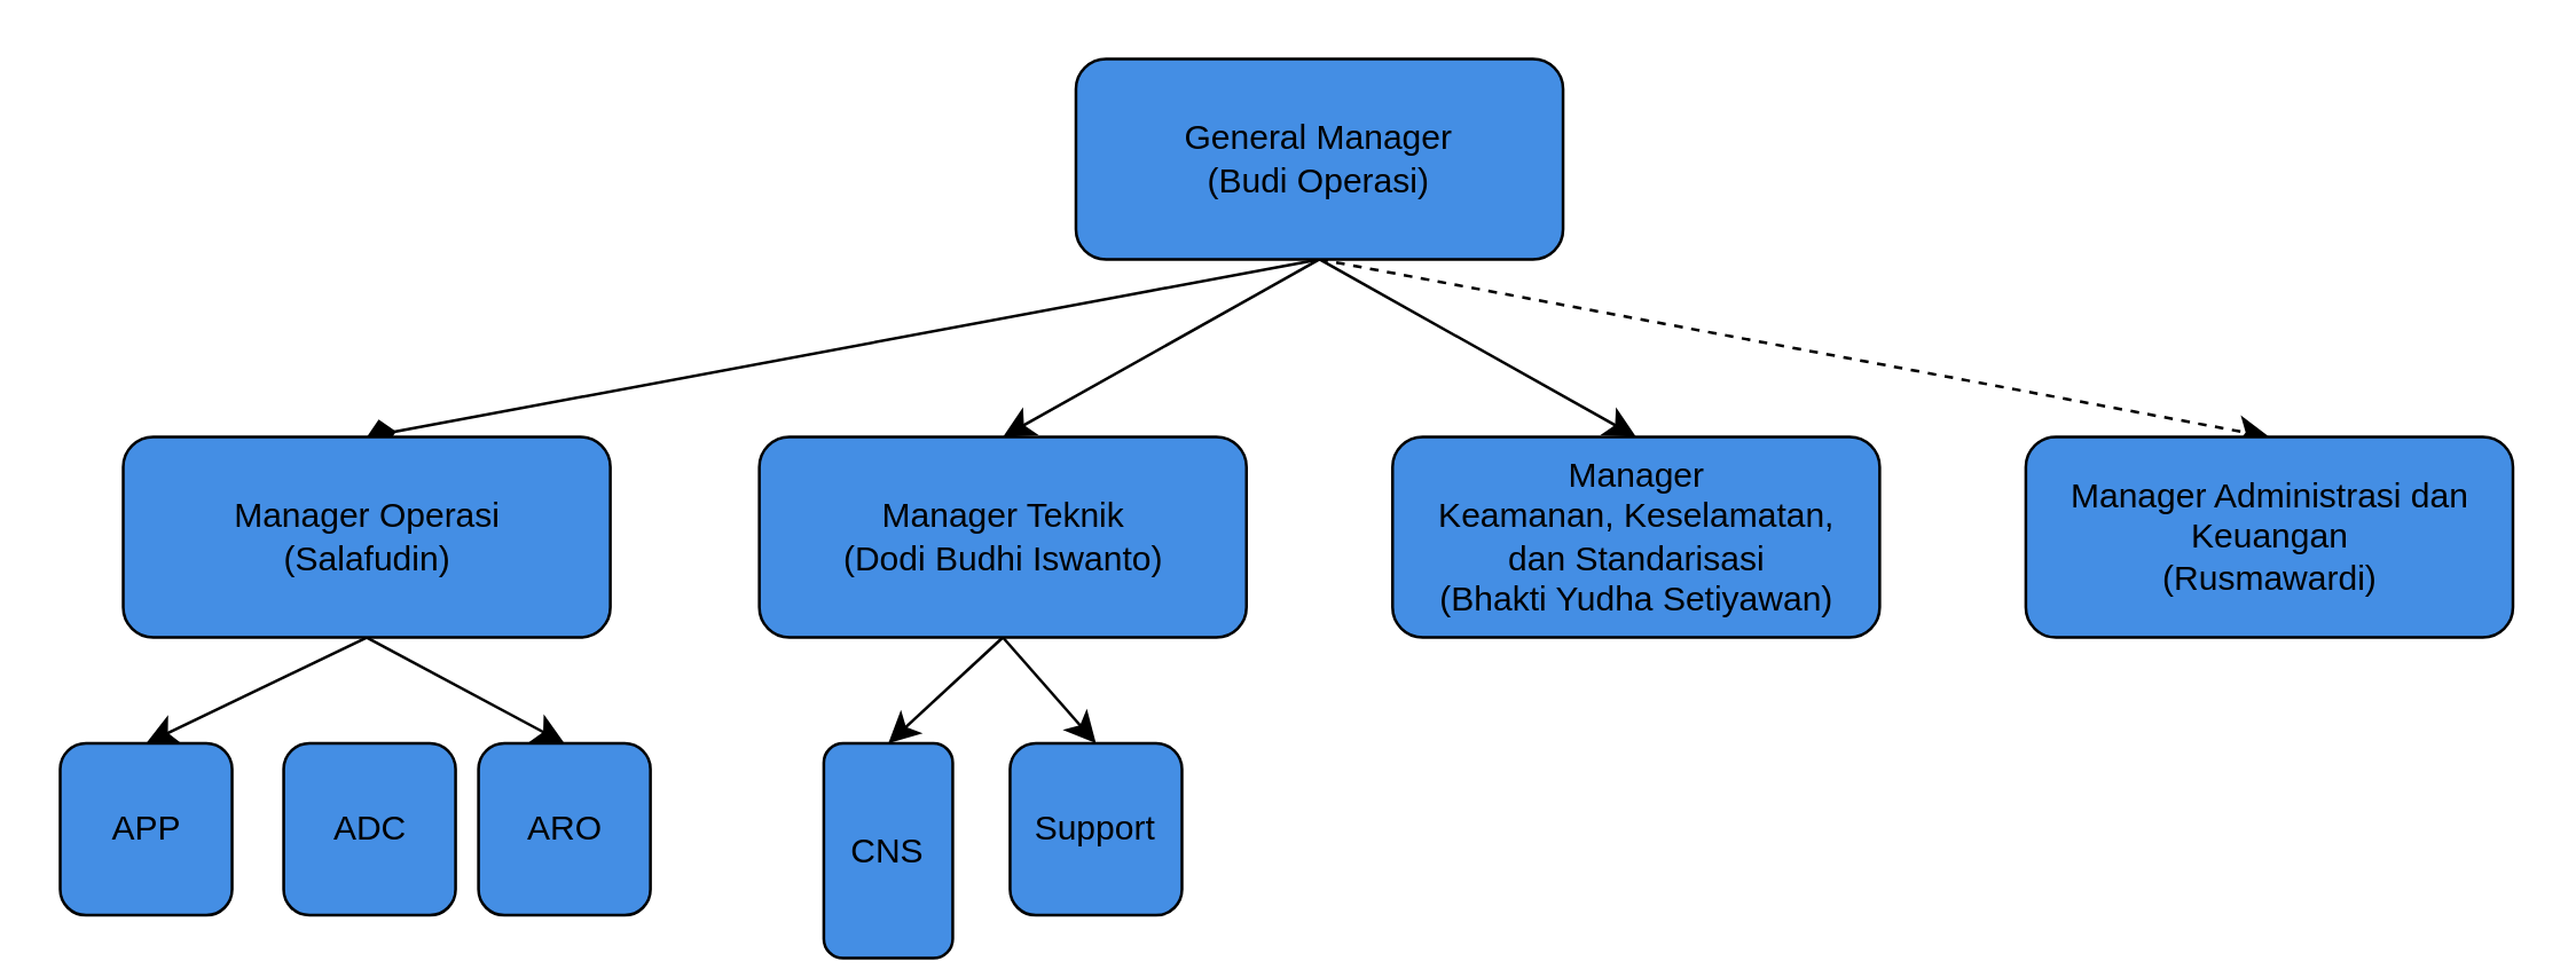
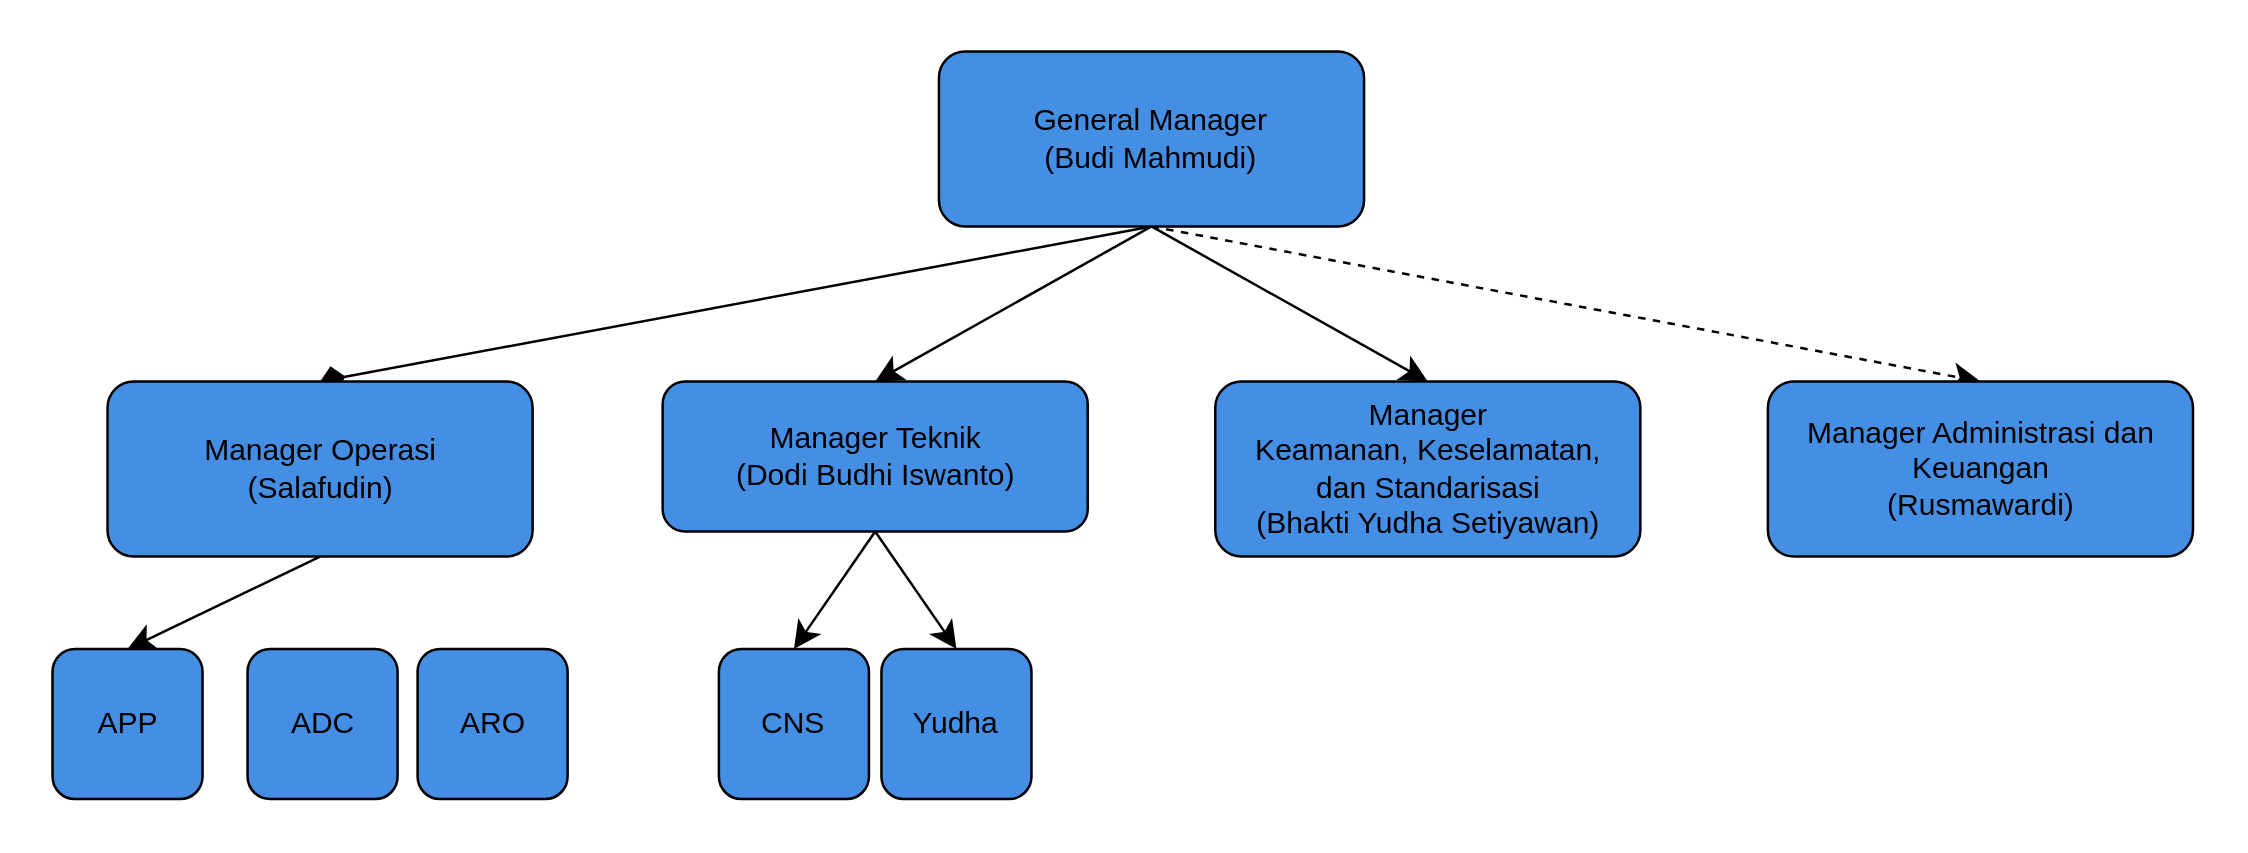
  <mxCell id="0" />
  <mxCell id="1" parent="0" />
  <mxCell id="2" style="edgeStyle=none;curved=1;rounded=0;orthogonalLoop=1;jettySize=auto;html=1;exitX=0.5;exitY=1;exitDx=0;exitDy=0;entryX=0.5;entryY=0;entryDx=0;entryDy=0;fontSize=12;startSize=8;endSize=8;movable=1;resizable=1;rotatable=1;deletable=1;editable=1;locked=0;connectable=1;fillColor=#448ee4;" edge="1" parent="1" source="6" target="12"><mxGeometry relative="1" as="geometry" /></mxCell>
  <mxCell id="3" style="edgeStyle=none;curved=1;rounded=0;orthogonalLoop=1;jettySize=auto;html=1;exitX=0.5;exitY=1;exitDx=0;exitDy=0;entryX=0.5;entryY=0;entryDx=0;entryDy=0;fontSize=12;startSize=8;endSize=8;movable=1;resizable=1;rotatable=1;deletable=1;editable=1;locked=0;connectable=1;fillColor=#448ee4;endArrow=diamond;" edge="1" parent="1" source="6" target="9"><mxGeometry relative="1" as="geometry" /></mxCell>
  <mxCell id="4" style="edgeStyle=none;curved=1;rounded=0;orthogonalLoop=1;jettySize=auto;html=1;exitX=0.5;exitY=1;exitDx=0;exitDy=0;entryX=0.5;entryY=0;entryDx=0;entryDy=0;fontSize=12;startSize=8;endSize=8;movable=1;resizable=1;rotatable=1;deletable=1;editable=1;locked=0;connectable=1;fillColor=#448ee4;" edge="1" parent="1" source="6" target="13"><mxGeometry relative="1" as="geometry" /></mxCell>
  <mxCell id="5" style="edgeStyle=none;curved=1;rounded=0;orthogonalLoop=1;jettySize=auto;html=1;exitX=0.5;exitY=1;exitDx=0;exitDy=0;entryX=0.5;entryY=0;entryDx=0;entryDy=0;fontSize=12;startSize=8;endSize=8;movable=1;resizable=1;rotatable=1;deletable=1;editable=1;locked=0;connectable=1;fillColor=#448ee4;dashed=1;" edge="1" parent="1" source="6" target="14"><mxGeometry relative="1" as="geometry" /></mxCell>
- <mxCell id="6" value="General Manager&lt;div&gt;(Budi Operasi)&lt;/div&gt;" style="rounded=1;whiteSpace=wrap;html=1;movable=1;resizable=1;rotatable=1;deletable=1;editable=1;locked=0;connectable=1;fillColor=#448ee4;" vertex="1" parent="1"><mxGeometry x="375" y="20" width="170" height="70" as="geometry" /></mxCell>
+ <mxCell id="6" value="General Manager&lt;div&gt;(Budi Mahmudi)&lt;/div&gt;" style="rounded=1;whiteSpace=wrap;html=1;movable=1;resizable=1;rotatable=1;deletable=1;editable=1;locked=0;connectable=1;fillColor=#448ee4;" vertex="1" parent="1"><mxGeometry x="375" y="20" width="170" height="70" as="geometry" /></mxCell>
  <mxCell id="7" style="edgeStyle=none;curved=1;rounded=0;orthogonalLoop=1;jettySize=auto;html=1;exitX=0.5;exitY=1;exitDx=0;exitDy=0;entryX=0.5;entryY=0;entryDx=0;entryDy=0;fontSize=12;startSize=8;endSize=8;movable=1;resizable=1;rotatable=1;deletable=1;editable=1;locked=0;connectable=1;fillColor=#448ee4;" edge="1" parent="1" source="9" target="15"><mxGeometry relative="1" as="geometry" /></mxCell>
- <mxCell id="8" style="edgeStyle=none;curved=1;rounded=0;orthogonalLoop=1;jettySize=auto;html=1;exitX=0.5;exitY=1;exitDx=0;exitDy=0;entryX=0.5;entryY=0;entryDx=0;entryDy=0;fontSize=12;startSize=8;endSize=8;movable=1;resizable=1;rotatable=1;deletable=1;editable=1;locked=0;connectable=1;fillColor=#448ee4;" edge="1" parent="1" source="9" target="17"><mxGeometry relative="1" as="geometry" /></mxCell>
  <mxCell id="9" value="Manager Operasi&lt;div&gt;(Salafudin)&lt;/div&gt;" style="rounded=1;whiteSpace=wrap;html=1;movable=1;resizable=1;rotatable=1;deletable=1;editable=1;locked=0;connectable=1;fillColor=#448ee4;" vertex="1" parent="1"><mxGeometry x="42.5" y="152" width="170" height="70" as="geometry" /></mxCell>
  <mxCell id="10" style="edgeStyle=none;curved=1;rounded=0;orthogonalLoop=1;jettySize=auto;html=1;exitX=0.5;exitY=1;exitDx=0;exitDy=0;entryX=0.5;entryY=0;entryDx=0;entryDy=0;fontSize=12;startSize=8;endSize=8;movable=1;resizable=1;rotatable=1;deletable=1;editable=1;locked=0;connectable=1;fillColor=#448ee4;" edge="1" parent="1" source="12" target="18"><mxGeometry relative="1" as="geometry" /></mxCell>
  <mxCell id="11" style="edgeStyle=none;curved=1;rounded=0;orthogonalLoop=1;jettySize=auto;html=1;exitX=0.5;exitY=1;exitDx=0;exitDy=0;entryX=0.5;entryY=0;entryDx=0;entryDy=0;fontSize=12;startSize=8;endSize=8;movable=1;resizable=1;rotatable=1;deletable=1;editable=1;locked=0;connectable=1;fillColor=#448ee4;" edge="1" parent="1" source="12" target="19"><mxGeometry relative="1" as="geometry" /></mxCell>
- <mxCell id="12" value="Manager Teknik&lt;div&gt;(Dodi Budhi Iswanto)&lt;/div&gt;" style="rounded=1;whiteSpace=wrap;html=1;movable=1;resizable=1;rotatable=1;deletable=1;editable=1;locked=0;connectable=1;fillColor=#448ee4;" vertex="1" parent="1"><mxGeometry x="264.5" y="152" width="170" height="70" as="geometry" /></mxCell>
+ <mxCell id="12" value="Manager Teknik&lt;div&gt;(Dodi Budhi Iswanto)&lt;/div&gt;" style="rounded=1;whiteSpace=wrap;html=1;movable=1;resizable=1;rotatable=1;deletable=1;editable=1;locked=0;connectable=1;fillColor=#448ee4;" vertex="1" parent="1"><mxGeometry x="264.5" y="152" width="170" height="60" as="geometry" /></mxCell>
  <mxCell id="13" value="Manager Keamanan,&amp;nbsp;&lt;span style=&quot;background-color: initial;&quot;&gt;Keselamatan, dan&amp;nbsp;&lt;/span&gt;&lt;span style=&quot;background-color: initial;&quot;&gt;Standarisasi&lt;/span&gt;&lt;div&gt;(Bhakti Yudha Setiyawan)&lt;/div&gt;" style="rounded=1;whiteSpace=wrap;html=1;movable=1;resizable=1;rotatable=1;deletable=1;editable=1;locked=0;connectable=1;fillColor=#448ee4;" vertex="1" parent="1"><mxGeometry x="485.5" y="152" width="170" height="70" as="geometry" /></mxCell>
  <mxCell id="14" value="Manager Administrasi dan Keuangan&lt;div&gt;(Rusmawardi)&lt;/div&gt;" style="rounded=1;whiteSpace=wrap;html=1;movable=1;resizable=1;rotatable=1;deletable=1;editable=1;locked=0;connectable=1;fillColor=#448ee4;" vertex="1" parent="1"><mxGeometry x="706.5" y="152" width="170" height="70" as="geometry" /></mxCell>
  <mxCell id="15" value="APP" style="rounded=1;whiteSpace=wrap;html=1;movable=1;resizable=1;rotatable=1;deletable=1;editable=1;locked=0;connectable=1;fillColor=#448ee4;" vertex="1" parent="1"><mxGeometry x="20.5" y="259" width="60" height="60" as="geometry" /></mxCell>
  <mxCell id="16" value="ADC" style="rounded=1;whiteSpace=wrap;html=1;movable=1;resizable=1;rotatable=1;deletable=1;editable=1;locked=0;connectable=1;fillColor=#448ee4;" vertex="1" parent="1"><mxGeometry x="98.5" y="259" width="60" height="60" as="geometry" /></mxCell>
  <mxCell id="17" value="ARO" style="rounded=1;whiteSpace=wrap;html=1;movable=1;resizable=1;rotatable=1;deletable=1;editable=1;locked=0;connectable=1;fillColor=#448ee4;" vertex="1" parent="1"><mxGeometry x="166.5" y="259" width="60" height="60" as="geometry" /></mxCell>
- <mxCell id="18" value="CNS" style="rounded=1;whiteSpace=wrap;html=1;movable=1;resizable=1;rotatable=1;deletable=1;editable=1;locked=0;connectable=1;fillColor=#448ee4;" vertex="1" parent="1"><mxGeometry x="287" y="259" width="45" height="75" as="geometry" /></mxCell>
- <mxCell id="19" value="Support" style="rounded=1;whiteSpace=wrap;html=1;movable=1;resizable=1;rotatable=1;deletable=1;editable=1;locked=0;connectable=1;fillColor=#448ee4;" vertex="1" parent="1"><mxGeometry x="352" y="259" width="60" height="60" as="geometry" /></mxCell>
+ <mxCell id="18" value="CNS" style="rounded=1;whiteSpace=wrap;html=1;movable=1;resizable=1;rotatable=1;deletable=1;editable=1;locked=0;connectable=1;fillColor=#448ee4;" vertex="1" parent="1"><mxGeometry x="287" y="259" width="60" height="60" as="geometry" /></mxCell>
+ <mxCell id="19" value="Yudha" style="rounded=1;whiteSpace=wrap;html=1;movable=1;resizable=1;rotatable=1;deletable=1;editable=1;locked=0;connectable=1;fillColor=#448ee4;" vertex="1" parent="1"><mxGeometry x="352" y="259" width="60" height="60" as="geometry" /></mxCell>
